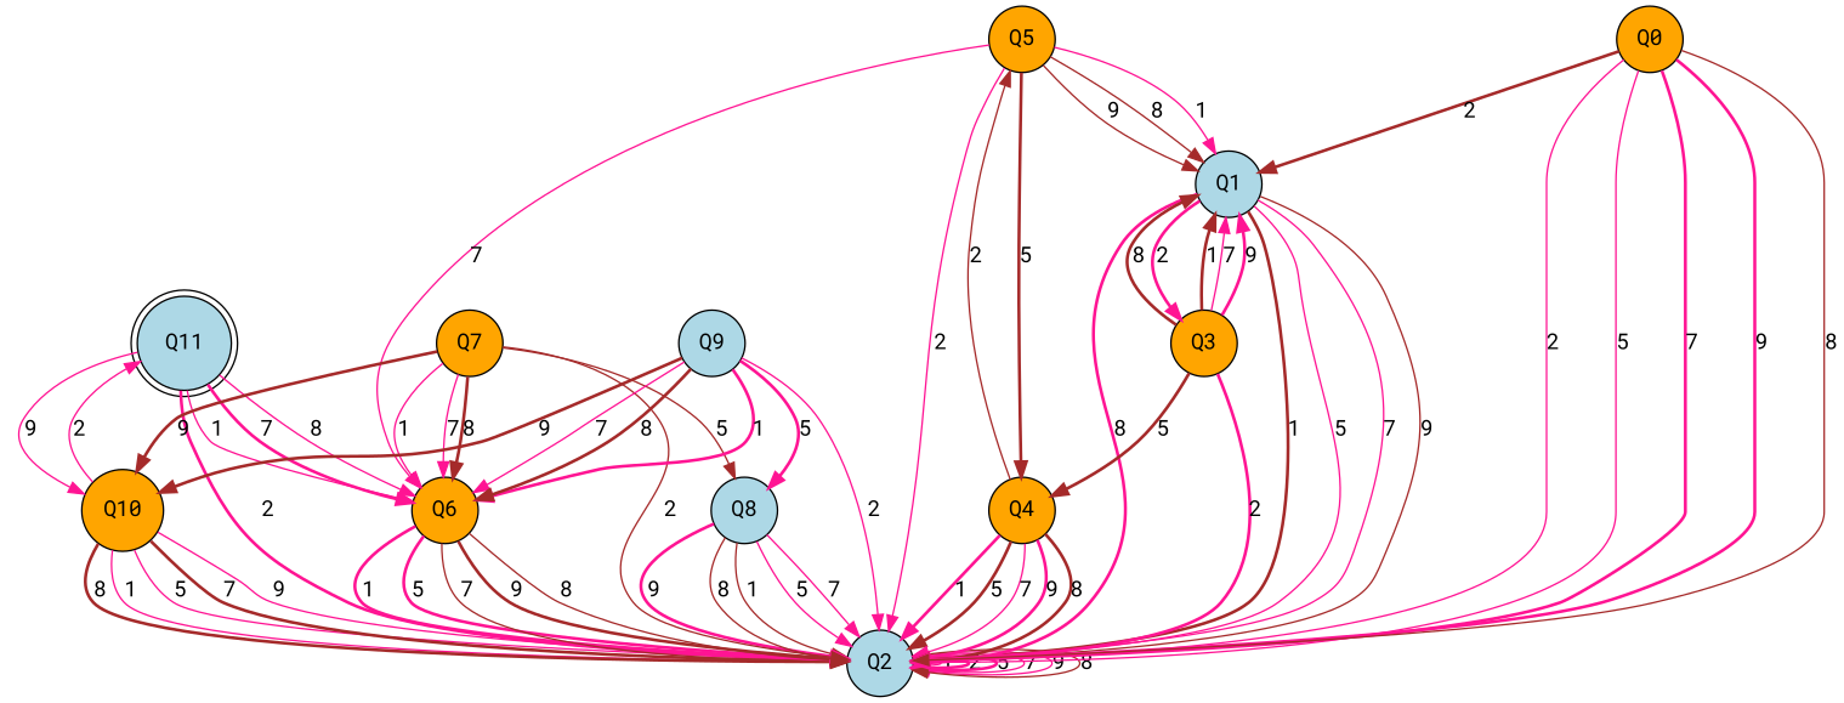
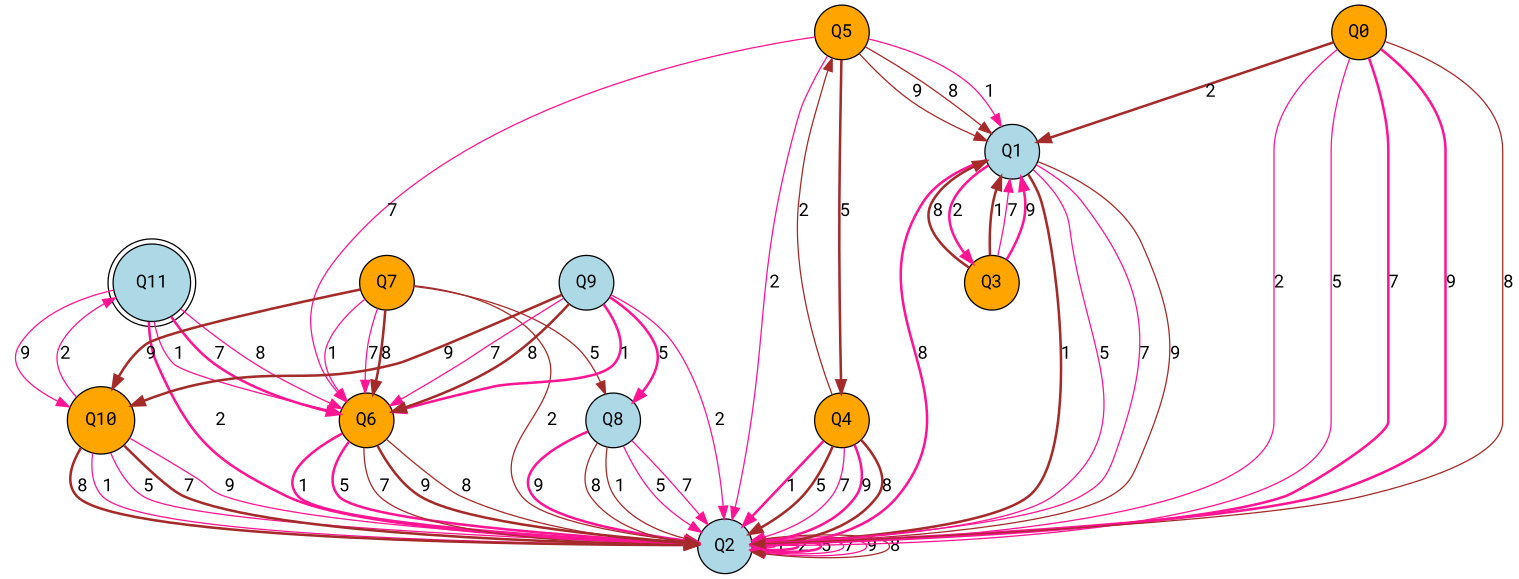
  digraph {
    fontname="Roboto Mono"
    node [fillcolor=orange fontname="Roboto Mono" shape=circle style=filled]
    edge [color=deeppink fontname="Roboto Mono" style=solid]
    Q11 [fillcolor=lightblue shape=doublecircle]
    Q10
    Q2 [fillcolor=lightblue]
    Q6
    Q4
    Q5
    Q1 [fillcolor=lightblue]
    Q3
    Q8 [fillcolor=lightblue]
    Q7
    Q9 [fillcolor=lightblue]
    Q0
    Q11 -> Q10 [label=9]
    Q11 -> Q2 [label=2 style=bold]
    Q11 -> Q6 [label=1]
    Q11 -> Q6 [label=7 style=bold]
    Q11 -> Q6 [label=8]
    Q10 -> Q11 [label=2]
    Q10 -> Q2 [label=1]
    Q10 -> Q2 [label=5]
    Q10 -> Q2 [color=brown label=7 style=bold]
    Q10 -> Q2 [label=9]
    Q10 -> Q2 [color=brown label=8 style=bold]
    Q2 -> Q2 [label=1]
    Q2 -> Q2 [label=2 style=bold]
    Q2 -> Q2 [label=5 style=bold]
    Q2 -> Q2 [label=7]
    Q2 -> Q2 [label=9]
    Q2 -> Q2 [color=brown label=8]
    Q6 -> Q2 [label=1 style=bold]
    Q6 -> Q2 [label=5 style=bold]
    Q6 -> Q2 [color=brown label=7]
    Q6 -> Q2 [color=brown label=9 style=bold]
    Q6 -> Q2 [color=brown label=8]
    Q4 -> Q2 [label=1 style=bold]
    Q4 -> Q2 [color=brown label=5 style=bold]
    Q4 -> Q2 [label=7]
    Q4 -> Q2 [label=9 style=bold]
    Q4 -> Q2 [color=brown label=8 style=bold]
    Q4 -> Q5 [color=brown label=2]
    Q5 -> Q2 [label=2]
    Q5 -> Q6 [label=7]
    Q5 -> Q4 [color=brown label=5 style=bold]
    Q5 -> Q1 [label=1]
    Q5 -> Q1 [color=brown label=9]
    Q5 -> Q1 [color=brown label=8]
    Q1 -> Q2 [color=brown label=1 style=bold]
    Q1 -> Q2 [label=5]
    Q1 -> Q2 [label=7]
    Q1 -> Q2 [color=brown label=9]
    Q1 -> Q2 [label=8 style=bold]
    Q1 -> Q3 [label=2 style=bold]
-   Q3 -> Q2 [label=2 style=bold]
-   Q3 -> Q4 [color=brown label=5 style=bold]
    Q3 -> Q1 [color=brown label=1 style=bold]
    Q3 -> Q1 [label=7]
    Q3 -> Q1 [label=9 style=bold]
    Q3 -> Q1 [color=brown label=8 style=bold]
    Q8 -> Q2 [color=brown label=1]
    Q8 -> Q2 [label=5]
    Q8 -> Q2 [label=7]
    Q8 -> Q2 [label=9 style=bold]
    Q8 -> Q2 [color=brown label=8]
    Q7 -> Q10 [color=brown label=9 style=bold]
    Q7 -> Q2 [color=brown label=2]
    Q7 -> Q6 [label=1]
    Q7 -> Q6 [label=7]
    Q7 -> Q6 [color=brown label=8 style=bold]
    Q7 -> Q8 [color=brown label=5]
    Q9 -> Q10 [color=brown label=9 style=bold]
    Q9 -> Q2 [label=2]
    Q9 -> Q6 [label=1 style=bold]
    Q9 -> Q6 [label=7]
    Q9 -> Q6 [color=brown label=8 style=bold]
    Q9 -> Q8 [label=5 style=bold]
    Q0 -> Q2 [label=2]
    Q0 -> Q2 [label=5]
    Q0 -> Q2 [label=7 style=bold]
    Q0 -> Q2 [label=9 style=bold]
    Q0 -> Q2 [color=brown label=8]
    Q0 -> Q1 [color=brown label=2 style=bold]
  }
